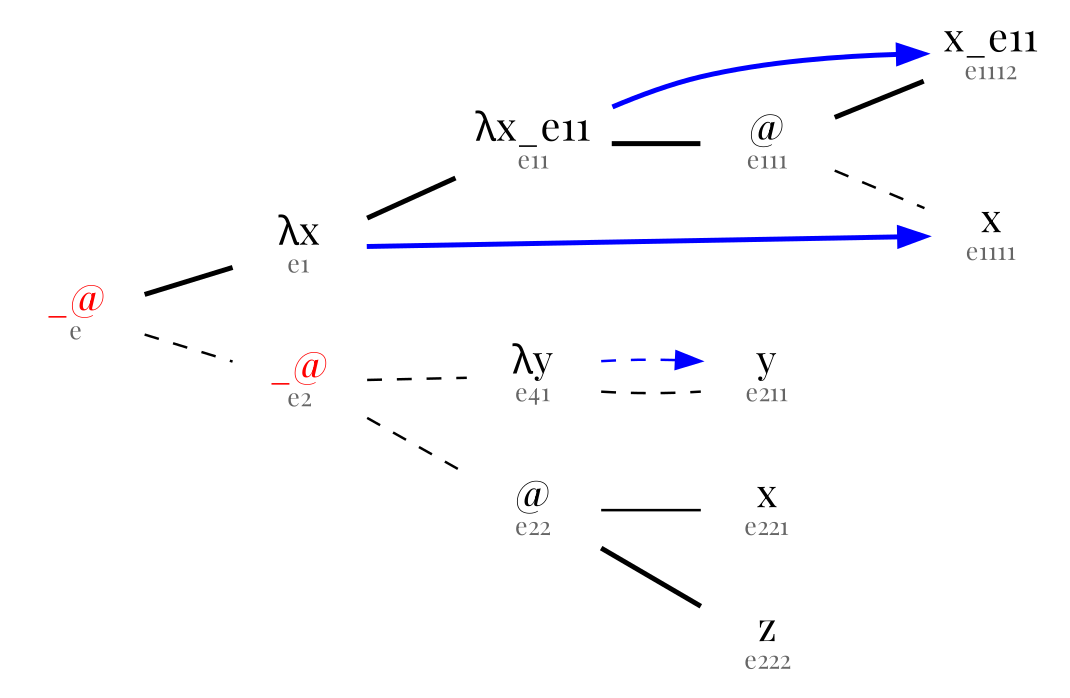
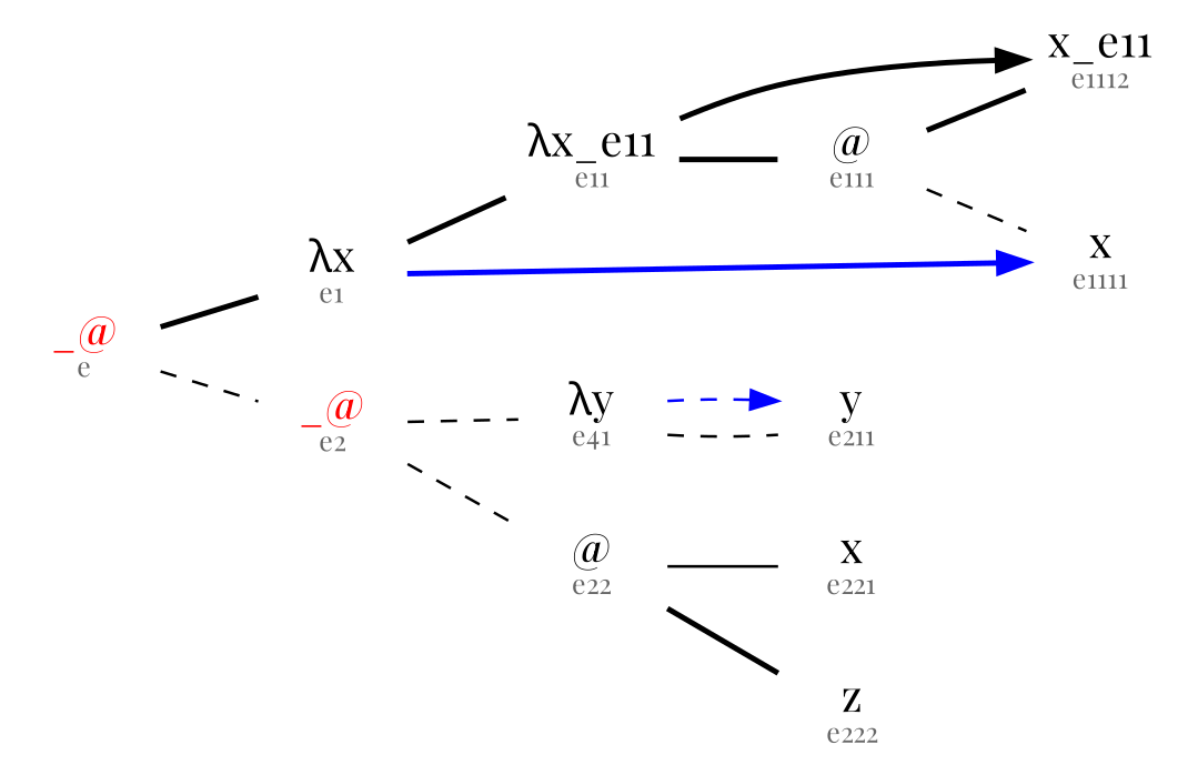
  digraph {
    fontname="Playfair Display"
    rankdir=LR
    node [fontcolor=black fontname="Playfair Display" fontsize=16 shape=none]
    edge [arrowhead=none fontname="Playfair Display" style=bold]
    n1 [fontcolor=red label=<_@<br/><font point-size="10" color="gray40">e</font>>]
    n2 [label=<λx<br/><font point-size="10" color="gray40">e1</font>>]
    n3 [fontcolor=red label=<_@<br/><font point-size="10" color="gray40">e2</font>>]
    n4 [label=<λx_e11<br/><font point-size="10" color="gray40">e11</font>>]
    n5 [label=<x<br/><font point-size="10" color="gray40">e1111</font>>]
    n6 [label=<λy<br/><font point-size="10" color="gray40">e41</font>>]
    n7 [label=<@<br/><font point-size="10" color="gray40">e22</font>>]
    n8 [label=<@<br/><font point-size="10" color="gray40">e111</font>>]
    n9 [label=<x_e11<br/><font point-size="10" color="gray40">e1112</font>>]
    n10 [label=<y<br/><font point-size="10" color="gray40">e211</font>>]
    n11 [label=<x<br/><font point-size="10" color="gray40">e221</font>>]
    n12 [label=<z<br/><font point-size="10" color="gray40">e222</font>>]
    n1 -> n2
    n1 -> n3 [style=dashed]
    n2 -> n4
    n2 -> n5 [color=blue arrowhead=""]
    n3 -> n6 [style=dashed]
    n3 -> n7 [style=dashed]
    n4 -> n8
-   n4 -> n9 [color=blue arrowhead=""]
+   n4 -> n9 [color=black arrowhead=""]
    n6 -> n10 [style=dashed]
    n6 -> n10 [color=blue style=dashed arrowhead=""]
    n7 -> n11 [style=solid]
    n7 -> n12
    n8 -> n5 [style=dashed]
    n8 -> n9
  }
